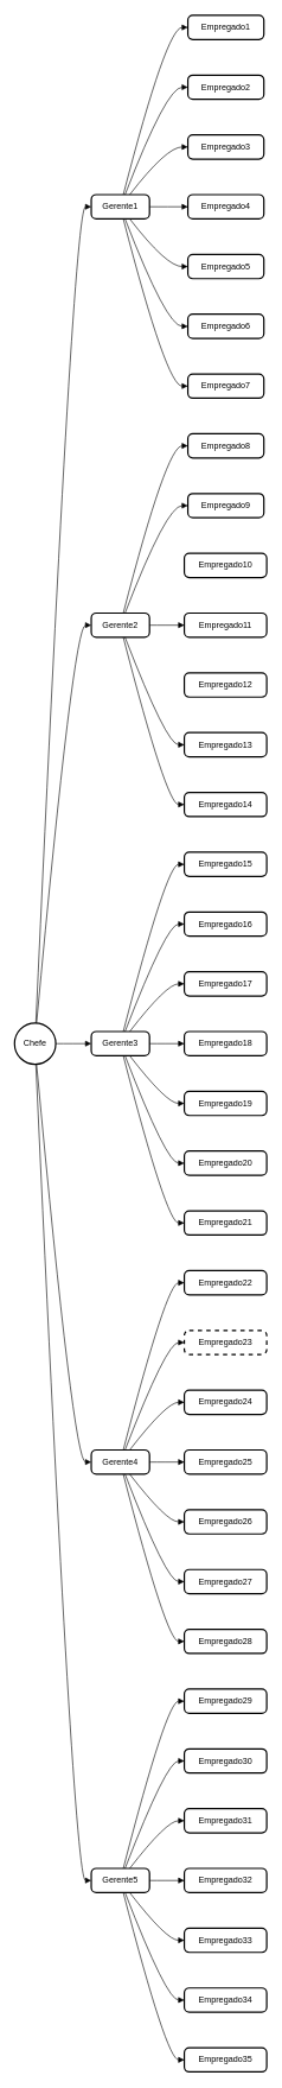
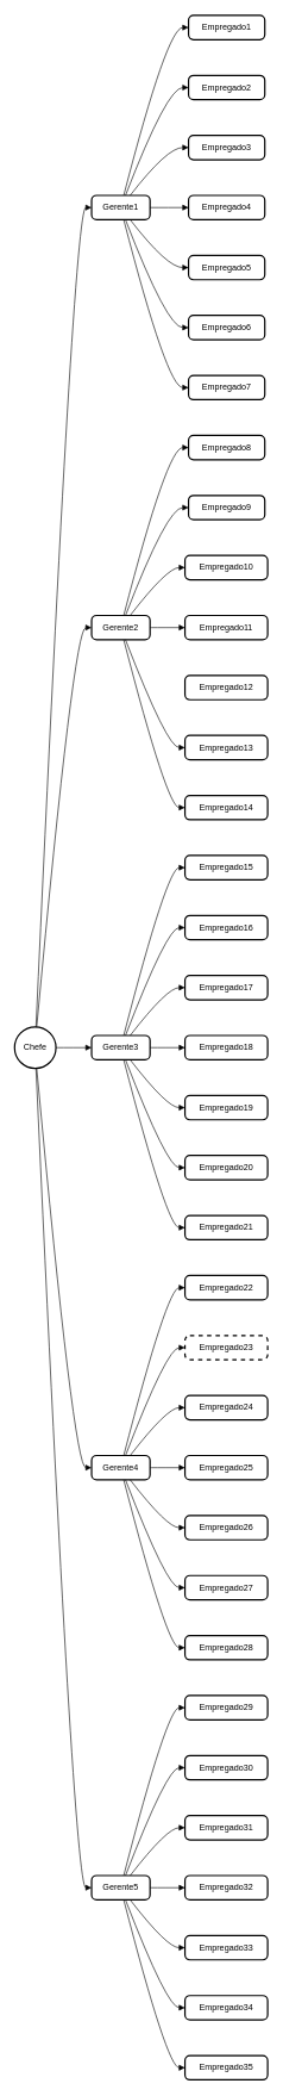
  <mxCell id="0" />
  <mxCell id="1" parent="0" />
  <mxCell id="2" value="Chefe" style="ellipse;aspect=fixed;strokeWidth=2;whiteSpace=wrap;" vertex="1" parent="1"><mxGeometry y="1436" width="58" height="58" as="geometry" x="20" /></mxCell>
  <mxCell id="3" value="Gerente1" style="rounded=1;absoluteArcSize=1;arcSize=14;whiteSpace=wrap;strokeWidth=2;" vertex="1" parent="1"><mxGeometry x="128" y="272" width="82" height="34" as="geometry" /></mxCell>
  <mxCell id="4" value="Gerente2" style="rounded=1;absoluteArcSize=1;arcSize=14;whiteSpace=wrap;strokeWidth=2;" vertex="1" parent="1"><mxGeometry x="128" y="860" width="82" height="34" as="geometry" /></mxCell>
  <mxCell id="5" value="Gerente3" style="rounded=1;absoluteArcSize=1;arcSize=14;whiteSpace=wrap;strokeWidth=2;" vertex="1" parent="1"><mxGeometry x="128" y="1448" width="82" height="34" as="geometry" /></mxCell>
  <mxCell id="6" value="Gerente4" style="rounded=1;absoluteArcSize=1;arcSize=14;whiteSpace=wrap;strokeWidth=2;" vertex="1" parent="1"><mxGeometry x="128" y="2036" width="82" height="34" as="geometry" /></mxCell>
  <mxCell id="7" value="Gerente5" style="rounded=1;absoluteArcSize=1;arcSize=14;whiteSpace=wrap;strokeWidth=2;" vertex="1" parent="1"><mxGeometry x="128" y="2624" width="82" height="34" as="geometry" /></mxCell>
  <mxCell id="8" value="Empregado1" style="rounded=1;absoluteArcSize=1;arcSize=14;whiteSpace=wrap;strokeWidth=2;" vertex="1" parent="1"><mxGeometry x="264" width="107" height="34" as="geometry" y="20" /></mxCell>
  <mxCell id="9" value="Empregado2" style="rounded=1;absoluteArcSize=1;arcSize=14;whiteSpace=wrap;strokeWidth=2;" vertex="1" parent="1"><mxGeometry x="264" y="104" width="107" height="34" as="geometry" /></mxCell>
  <mxCell id="10" value="Empregado3" style="rounded=1;absoluteArcSize=1;arcSize=14;whiteSpace=wrap;strokeWidth=2;" vertex="1" parent="1"><mxGeometry x="264" y="188" width="107" height="34" as="geometry" /></mxCell>
  <mxCell id="11" value="Empregado4" style="rounded=1;absoluteArcSize=1;arcSize=14;whiteSpace=wrap;strokeWidth=2;" vertex="1" parent="1"><mxGeometry x="264" y="272" width="107" height="34" as="geometry" /></mxCell>
  <mxCell id="12" value="Empregado5" style="rounded=1;absoluteArcSize=1;arcSize=14;whiteSpace=wrap;strokeWidth=2;" vertex="1" parent="1"><mxGeometry x="264" y="356" width="107" height="34" as="geometry" /></mxCell>
  <mxCell id="13" value="Empregado6" style="rounded=1;absoluteArcSize=1;arcSize=14;whiteSpace=wrap;strokeWidth=2;" vertex="1" parent="1"><mxGeometry x="264" y="440" width="107" height="34" as="geometry" /></mxCell>
  <mxCell id="14" value="Empregado7" style="rounded=1;absoluteArcSize=1;arcSize=14;whiteSpace=wrap;strokeWidth=2;" vertex="1" parent="1"><mxGeometry x="264" y="524" width="107" height="34" as="geometry" /></mxCell>
  <mxCell id="15" value="Empregado8" style="rounded=1;absoluteArcSize=1;arcSize=14;whiteSpace=wrap;strokeWidth=2;" vertex="1" parent="1"><mxGeometry x="264" y="608" width="107" height="34" as="geometry" /></mxCell>
  <mxCell id="16" value="Empregado9" style="rounded=1;absoluteArcSize=1;arcSize=14;whiteSpace=wrap;strokeWidth=2;" vertex="1" parent="1"><mxGeometry x="264" y="692" width="107" height="34" as="geometry" /></mxCell>
  <mxCell id="17" value="Empregado10" style="rounded=1;absoluteArcSize=1;arcSize=14;whiteSpace=wrap;strokeWidth=2;" vertex="1" parent="1"><mxGeometry x="259" y="776" width="116" height="34" as="geometry" /></mxCell>
  <mxCell id="18" value="Empregado11" style="rounded=1;absoluteArcSize=1;arcSize=14;whiteSpace=wrap;strokeWidth=2;" vertex="1" parent="1"><mxGeometry x="259" y="860" width="116" height="34" as="geometry" /></mxCell>
  <mxCell id="19" value="Empregado12" style="rounded=1;absoluteArcSize=1;arcSize=14;whiteSpace=wrap;strokeWidth=2;" vertex="1" parent="1"><mxGeometry x="259" y="944" width="116" height="34" as="geometry" /></mxCell>
  <mxCell id="20" value="Empregado13" style="rounded=1;absoluteArcSize=1;arcSize=14;whiteSpace=wrap;strokeWidth=2;" vertex="1" parent="1"><mxGeometry x="259" y="1028" width="116" height="34" as="geometry" /></mxCell>
  <mxCell id="21" value="Empregado14" style="rounded=1;absoluteArcSize=1;arcSize=14;whiteSpace=wrap;strokeWidth=2;" vertex="1" parent="1"><mxGeometry x="259" y="1112" width="116" height="34" as="geometry" /></mxCell>
  <mxCell id="22" value="Empregado15" style="rounded=1;absoluteArcSize=1;arcSize=14;whiteSpace=wrap;strokeWidth=2;" vertex="1" parent="1"><mxGeometry x="259" y="1196" width="116" height="34" as="geometry" /></mxCell>
  <mxCell id="23" value="Empregado16" style="rounded=1;absoluteArcSize=1;arcSize=14;whiteSpace=wrap;strokeWidth=2;" vertex="1" parent="1"><mxGeometry x="259" y="1280" width="116" height="34" as="geometry" /></mxCell>
  <mxCell id="24" value="Empregado17" style="rounded=1;absoluteArcSize=1;arcSize=14;whiteSpace=wrap;strokeWidth=2;" vertex="1" parent="1"><mxGeometry x="259" y="1364" width="116" height="34" as="geometry" /></mxCell>
  <mxCell id="25" value="Empregado18" style="rounded=1;absoluteArcSize=1;arcSize=14;whiteSpace=wrap;strokeWidth=2;" vertex="1" parent="1"><mxGeometry x="259" y="1448" width="116" height="34" as="geometry" /></mxCell>
  <mxCell id="26" value="Empregado19" style="rounded=1;absoluteArcSize=1;arcSize=14;whiteSpace=wrap;strokeWidth=2;" vertex="1" parent="1"><mxGeometry x="259" y="1532" width="116" height="34" as="geometry" /></mxCell>
  <mxCell id="27" value="Empregado20" style="rounded=1;absoluteArcSize=1;arcSize=14;whiteSpace=wrap;strokeWidth=2;" vertex="1" parent="1"><mxGeometry x="259" y="1616" width="116" height="34" as="geometry" /></mxCell>
  <mxCell id="28" value="Empregado21" style="rounded=1;absoluteArcSize=1;arcSize=14;whiteSpace=wrap;strokeWidth=2;" vertex="1" parent="1"><mxGeometry x="259" y="1700" width="116" height="34" as="geometry" /></mxCell>
  <mxCell id="29" value="Empregado22" style="rounded=1;absoluteArcSize=1;arcSize=14;whiteSpace=wrap;strokeWidth=2;" vertex="1" parent="1"><mxGeometry x="259" y="1784" width="116" height="34" as="geometry" /></mxCell>
  <mxCell id="30" value="Empregado23" style="rounded=1;absoluteArcSize=1;arcSize=14;whiteSpace=wrap;strokeWidth=2;dashed=1;" vertex="1" parent="1"><mxGeometry x="259" y="1868" width="116" height="34" as="geometry" /></mxCell>
  <mxCell id="31" value="Empregado24" style="rounded=1;absoluteArcSize=1;arcSize=14;whiteSpace=wrap;strokeWidth=2;" vertex="1" parent="1"><mxGeometry x="259" y="1952" width="116" height="34" as="geometry" /></mxCell>
  <mxCell id="32" value="Empregado25" style="rounded=1;absoluteArcSize=1;arcSize=14;whiteSpace=wrap;strokeWidth=2;" vertex="1" parent="1"><mxGeometry x="259" y="2036" width="116" height="34" as="geometry" /></mxCell>
  <mxCell id="33" value="Empregado26" style="rounded=1;absoluteArcSize=1;arcSize=14;whiteSpace=wrap;strokeWidth=2;" vertex="1" parent="1"><mxGeometry x="259" y="2120" width="116" height="34" as="geometry" /></mxCell>
  <mxCell id="34" value="Empregado27" style="rounded=1;absoluteArcSize=1;arcSize=14;whiteSpace=wrap;strokeWidth=2;" vertex="1" parent="1"><mxGeometry x="259" y="2204" width="116" height="34" as="geometry" /></mxCell>
  <mxCell id="35" value="Empregado28" style="rounded=1;absoluteArcSize=1;arcSize=14;whiteSpace=wrap;strokeWidth=2;" vertex="1" parent="1"><mxGeometry x="259" y="2288" width="116" height="34" as="geometry" /></mxCell>
  <mxCell id="36" value="Empregado29" style="rounded=1;absoluteArcSize=1;arcSize=14;whiteSpace=wrap;strokeWidth=2;" vertex="1" parent="1"><mxGeometry x="259" y="2372" width="116" height="34" as="geometry" /></mxCell>
  <mxCell id="37" value="Empregado30" style="rounded=1;absoluteArcSize=1;arcSize=14;whiteSpace=wrap;strokeWidth=2;" vertex="1" parent="1"><mxGeometry x="259" y="2456" width="116" height="34" as="geometry" /></mxCell>
  <mxCell id="38" value="Empregado31" style="rounded=1;absoluteArcSize=1;arcSize=14;whiteSpace=wrap;strokeWidth=2;" vertex="1" parent="1"><mxGeometry x="259" y="2540" width="116" height="34" as="geometry" /></mxCell>
  <mxCell id="39" value="Empregado32" style="rounded=1;absoluteArcSize=1;arcSize=14;whiteSpace=wrap;strokeWidth=2;" vertex="1" parent="1"><mxGeometry x="259" y="2624" width="116" height="34" as="geometry" /></mxCell>
  <mxCell id="40" value="Empregado33" style="rounded=1;absoluteArcSize=1;arcSize=14;whiteSpace=wrap;strokeWidth=2;" vertex="1" parent="1"><mxGeometry x="259" y="2708" width="116" height="34" as="geometry" /></mxCell>
  <mxCell id="41" value="Empregado34" style="rounded=1;absoluteArcSize=1;arcSize=14;whiteSpace=wrap;strokeWidth=2;" vertex="1" parent="1"><mxGeometry x="259" y="2792" width="116" height="34" as="geometry" /></mxCell>
  <mxCell id="42" value="Empregado35" style="rounded=1;absoluteArcSize=1;arcSize=14;whiteSpace=wrap;strokeWidth=2;" vertex="1" parent="1"><mxGeometry x="259" y="2876" width="116" height="34" as="geometry" /></mxCell>
  <mxCell id="43" value="" style="curved=1;startArrow=none;endArrow=block;exitX=0.52;exitY=0;entryX=0;entryY=0.5;" edge="1" parent="1" source="2" target="3"><mxGeometry relative="1" as="geometry"><Array as="points"><mxPoint x="103" y="289" /></Array></mxGeometry></mxCell>
  <mxCell id="44" value="" style="curved=1;startArrow=none;endArrow=block;exitX=0.54;exitY=0;entryX=0;entryY=0.5;" edge="1" parent="1" source="2" target="4"><mxGeometry relative="1" as="geometry"><Array as="points"><mxPoint x="103" y="877" /></Array></mxGeometry></mxCell>
  <mxCell id="45" value="" style="curved=1;startArrow=none;endArrow=block;exitX=0.99;exitY=0.5;entryX=0;entryY=0.5;" edge="1" parent="1" source="2" target="5"><mxGeometry relative="1" as="geometry"><Array as="points" /></mxGeometry></mxCell>
  <mxCell id="46" value="" style="curved=1;startArrow=none;endArrow=block;exitX=0.54;exitY=1;entryX=0;entryY=0.5;" edge="1" parent="1" source="2" target="6"><mxGeometry relative="1" as="geometry"><Array as="points"><mxPoint x="103" y="2053" /></Array></mxGeometry></mxCell>
  <mxCell id="47" value="" style="curved=1;startArrow=none;endArrow=block;exitX=0.52;exitY=1;entryX=0;entryY=0.5;" edge="1" parent="1" source="2" target="7"><mxGeometry relative="1" as="geometry"><Array as="points"><mxPoint x="103" y="2641" /></Array></mxGeometry></mxCell>
  <mxCell id="48" value="" style="curved=1;startArrow=none;endArrow=block;exitX=0.55;exitY=0;entryX=0;entryY=0.5;" edge="1" parent="1" source="3" target="8"><mxGeometry relative="1" as="geometry"><Array as="points"><mxPoint x="234" y="37" /></Array></mxGeometry></mxCell>
  <mxCell id="49" value="" style="curved=1;startArrow=none;endArrow=block;exitX=0.58;exitY=0;entryX=0;entryY=0.5;" edge="1" parent="1" source="3" target="9"><mxGeometry relative="1" as="geometry"><Array as="points"><mxPoint x="234" y="121" /></Array></mxGeometry></mxCell>
  <mxCell id="50" value="" style="curved=1;startArrow=none;endArrow=block;exitX=0.66;exitY=0;entryX=0;entryY=0.5;" edge="1" parent="1" source="3" target="10"><mxGeometry relative="1" as="geometry"><Array as="points"><mxPoint x="234" y="205" /></Array></mxGeometry></mxCell>
  <mxCell id="51" value="" style="curved=1;startArrow=none;endArrow=block;exitX=0.99;exitY=0.5;entryX=0;entryY=0.5;" edge="1" parent="1" source="3" target="11"><mxGeometry relative="1" as="geometry"><Array as="points" /></mxGeometry></mxCell>
  <mxCell id="52" value="" style="curved=1;startArrow=none;endArrow=block;exitX=0.66;exitY=1;entryX=0;entryY=0.5;" edge="1" parent="1" source="3" target="12"><mxGeometry relative="1" as="geometry"><Array as="points"><mxPoint x="234" y="373" /></Array></mxGeometry></mxCell>
  <mxCell id="53" value="" style="curved=1;startArrow=none;endArrow=block;exitX=0.58;exitY=1;entryX=0;entryY=0.5;" edge="1" parent="1" source="3" target="13"><mxGeometry relative="1" as="geometry"><Array as="points"><mxPoint x="234" y="457" /></Array></mxGeometry></mxCell>
  <mxCell id="54" value="" style="curved=1;startArrow=none;endArrow=block;exitX=0.55;exitY=1;entryX=0;entryY=0.5;" edge="1" parent="1" source="3" target="14"><mxGeometry relative="1" as="geometry"><Array as="points"><mxPoint x="234" y="541" /></Array></mxGeometry></mxCell>
  <mxCell id="55" value="" style="curved=1;startArrow=none;endArrow=block;exitX=0.55;exitY=0;entryX=0;entryY=0.5;" edge="1" parent="1" source="4" target="15"><mxGeometry relative="1" as="geometry"><Array as="points"><mxPoint x="234" y="625" /></Array></mxGeometry></mxCell>
  <mxCell id="56" value="" style="curved=1;startArrow=none;endArrow=block;exitX=0.58;exitY=0;entryX=0;entryY=0.5;" edge="1" parent="1" source="4" target="16"><mxGeometry relative="1" as="geometry"><Array as="points"><mxPoint x="234" y="709" /></Array></mxGeometry></mxCell>
+ <mxCell id="57" value="" style="curved=1;startArrow=none;endArrow=block;exitX=0.66;exitY=0;entryX=0;entryY=0.5;" edge="1" parent="1" source="4" target="17"><mxGeometry relative="1" as="geometry"><Array as="points"><mxPoint x="234" y="793" /></Array></mxGeometry></mxCell>
  <mxCell id="58" value="" style="curved=1;startArrow=none;endArrow=block;exitX=0.99;exitY=0.5;entryX=0;entryY=0.5;" edge="1" parent="1" source="4" target="18"><mxGeometry relative="1" as="geometry"><Array as="points" /></mxGeometry></mxCell>
  <mxCell id="59" value="" style="curved=1;startArrow=none;endArrow=block;exitX=0.58;exitY=1;entryX=0;entryY=0.5;" edge="1" parent="1" source="4" target="20"><mxGeometry relative="1" as="geometry"><Array as="points"><mxPoint x="234" y="1045" /></Array></mxGeometry></mxCell>
  <mxCell id="60" value="" style="curved=1;startArrow=none;endArrow=block;exitX=0.55;exitY=1;entryX=0;entryY=0.5;" edge="1" parent="1" source="4" target="21"><mxGeometry relative="1" as="geometry"><Array as="points"><mxPoint x="234" y="1129" /></Array></mxGeometry></mxCell>
  <mxCell id="61" value="" style="curved=1;startArrow=none;endArrow=block;exitX=0.55;exitY=0;entryX=0;entryY=0.5;" edge="1" parent="1" source="5" target="22"><mxGeometry relative="1" as="geometry"><Array as="points"><mxPoint x="234" y="1213" /></Array></mxGeometry></mxCell>
  <mxCell id="62" value="" style="curved=1;startArrow=none;endArrow=block;exitX=0.58;exitY=0;entryX=0;entryY=0.5;" edge="1" parent="1" source="5" target="23"><mxGeometry relative="1" as="geometry"><Array as="points"><mxPoint x="234" y="1297" /></Array></mxGeometry></mxCell>
  <mxCell id="63" value="" style="curved=1;startArrow=none;endArrow=block;exitX=0.66;exitY=0;entryX=0;entryY=0.5;" edge="1" parent="1" source="5" target="24"><mxGeometry relative="1" as="geometry"><Array as="points"><mxPoint x="234" y="1381" /></Array></mxGeometry></mxCell>
  <mxCell id="64" value="" style="curved=1;startArrow=none;endArrow=block;exitX=0.99;exitY=0.5;entryX=0;entryY=0.5;" edge="1" parent="1" source="5" target="25"><mxGeometry relative="1" as="geometry"><Array as="points" /></mxGeometry></mxCell>
  <mxCell id="65" value="" style="curved=1;startArrow=none;endArrow=block;exitX=0.66;exitY=1;entryX=0;entryY=0.5;" edge="1" parent="1" source="5" target="26"><mxGeometry relative="1" as="geometry"><Array as="points"><mxPoint x="234" y="1549" /></Array></mxGeometry></mxCell>
  <mxCell id="66" value="" style="curved=1;startArrow=none;endArrow=block;exitX=0.58;exitY=1;entryX=0;entryY=0.5;" edge="1" parent="1" source="5" target="27"><mxGeometry relative="1" as="geometry"><Array as="points"><mxPoint x="234" y="1633" /></Array></mxGeometry></mxCell>
  <mxCell id="67" value="" style="curved=1;startArrow=none;endArrow=block;exitX=0.55;exitY=1;entryX=0;entryY=0.5;" edge="1" parent="1" source="5" target="28"><mxGeometry relative="1" as="geometry"><Array as="points"><mxPoint x="234" y="1717" /></Array></mxGeometry></mxCell>
  <mxCell id="68" value="" style="curved=1;startArrow=none;endArrow=block;exitX=0.55;exitY=0;entryX=0;entryY=0.5;" edge="1" parent="1" source="6" target="29"><mxGeometry relative="1" as="geometry"><Array as="points"><mxPoint x="234" y="1801" /></Array></mxGeometry></mxCell>
  <mxCell id="69" value="" style="curved=1;startArrow=none;endArrow=block;exitX=0.58;exitY=0;entryX=0;entryY=0.5;" edge="1" parent="1" source="6" target="30"><mxGeometry relative="1" as="geometry"><Array as="points"><mxPoint x="234" y="1885" /></Array></mxGeometry></mxCell>
  <mxCell id="70" value="" style="curved=1;startArrow=none;endArrow=block;exitX=0.66;exitY=0;entryX=0;entryY=0.5;" edge="1" parent="1" source="6" target="31"><mxGeometry relative="1" as="geometry"><Array as="points"><mxPoint x="234" y="1969" /></Array></mxGeometry></mxCell>
  <mxCell id="71" value="" style="curved=1;startArrow=none;endArrow=block;exitX=0.99;exitY=0.5;entryX=0;entryY=0.5;" edge="1" parent="1" source="6" target="32"><mxGeometry relative="1" as="geometry"><Array as="points" /></mxGeometry></mxCell>
  <mxCell id="72" value="" style="curved=1;startArrow=none;endArrow=block;exitX=0.66;exitY=1;entryX=0;entryY=0.5;" edge="1" parent="1" source="6" target="33"><mxGeometry relative="1" as="geometry"><Array as="points"><mxPoint x="234" y="2137" /></Array></mxGeometry></mxCell>
  <mxCell id="73" value="" style="curved=1;startArrow=none;endArrow=block;exitX=0.58;exitY=1;entryX=0;entryY=0.5;" edge="1" parent="1" source="6" target="34"><mxGeometry relative="1" as="geometry"><Array as="points"><mxPoint x="234" y="2221" /></Array></mxGeometry></mxCell>
  <mxCell id="74" value="" style="curved=1;startArrow=none;endArrow=block;exitX=0.55;exitY=1;entryX=0;entryY=0.5;" edge="1" parent="1" source="6" target="35"><mxGeometry relative="1" as="geometry"><Array as="points"><mxPoint x="234" y="2305" /></Array></mxGeometry></mxCell>
  <mxCell id="75" value="" style="curved=1;startArrow=none;endArrow=block;exitX=0.55;exitY=0;entryX=0;entryY=0.5;" edge="1" parent="1" source="7" target="36"><mxGeometry relative="1" as="geometry"><Array as="points"><mxPoint x="234" y="2389" /></Array></mxGeometry></mxCell>
  <mxCell id="76" value="" style="curved=1;startArrow=none;endArrow=block;exitX=0.58;exitY=0;entryX=0;entryY=0.5;" edge="1" parent="1" source="7" target="37"><mxGeometry relative="1" as="geometry"><Array as="points"><mxPoint x="234" y="2473" /></Array></mxGeometry></mxCell>
  <mxCell id="77" value="" style="curved=1;startArrow=none;endArrow=block;exitX=0.66;exitY=0;entryX=0;entryY=0.5;" edge="1" parent="1" source="7" target="38"><mxGeometry relative="1" as="geometry"><Array as="points"><mxPoint x="234" y="2557" /></Array></mxGeometry></mxCell>
  <mxCell id="78" value="" style="curved=1;startArrow=none;endArrow=block;exitX=0.99;exitY=0.5;entryX=0;entryY=0.5;" edge="1" parent="1" source="7" target="39"><mxGeometry relative="1" as="geometry"><Array as="points" /></mxGeometry></mxCell>
  <mxCell id="79" value="" style="curved=1;startArrow=none;endArrow=block;exitX=0.66;exitY=1;entryX=0;entryY=0.5;" edge="1" parent="1" source="7" target="40"><mxGeometry relative="1" as="geometry"><Array as="points"><mxPoint x="234" y="2725" /></Array></mxGeometry></mxCell>
  <mxCell id="80" value="" style="curved=1;startArrow=none;endArrow=block;exitX=0.58;exitY=1;entryX=0;entryY=0.5;" edge="1" parent="1" source="7" target="41"><mxGeometry relative="1" as="geometry"><Array as="points"><mxPoint x="234" y="2809" /></Array></mxGeometry></mxCell>
  <mxCell id="81" value="" style="curved=1;startArrow=none;endArrow=block;exitX=0.55;exitY=1;entryX=0;entryY=0.5;" edge="1" parent="1" source="7" target="42"><mxGeometry relative="1" as="geometry"><Array as="points"><mxPoint x="234" y="2893" /></Array></mxGeometry></mxCell>
